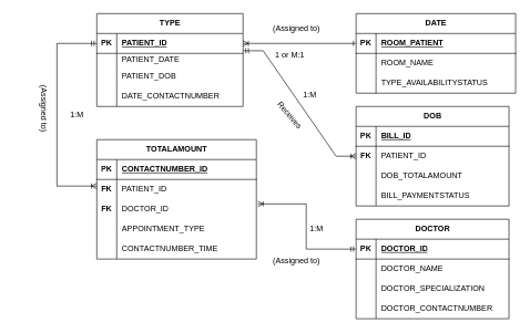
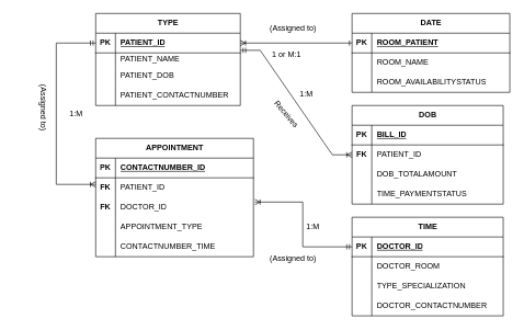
  <mxCell id="0" />
  <mxCell id="1" parent="0" />
- <mxCell id="2" value="TOTALAMOUNT" style="shape=table;startSize=30;container=1;collapsible=1;childLayout=tableLayout;fixedRows=1;rowLines=0;fontStyle=1;align=center;resizeLast=1;html=1;" vertex="1" parent="1"><mxGeometry x="145" y="210" width="240" height="180" as="geometry" /></mxCell>
+ <mxCell id="2" value="APPOINTMENT" style="shape=table;startSize=30;container=1;collapsible=1;childLayout=tableLayout;fixedRows=1;rowLines=0;fontStyle=1;align=center;resizeLast=1;html=1;" vertex="1" parent="1"><mxGeometry x="145" y="210" width="240" height="180" as="geometry" /></mxCell>
  <mxCell id="3" value="" style="shape=tableRow;horizontal=0;startSize=0;swimlaneHead=0;swimlaneBody=0;fillColor=none;collapsible=0;dropTarget=0;points=[[0,0.5],[1,0.5]];portConstraint=eastwest;top=0;left=0;right=0;bottom=1;" vertex="1" parent="2"><mxGeometry y="30" width="240" height="30" as="geometry" /></mxCell>
  <mxCell id="4" value="PK" style="shape=partialRectangle;connectable=0;fillColor=none;top=0;left=0;bottom=0;right=0;fontStyle=1;overflow=hidden;whiteSpace=wrap;html=1;" vertex="1" parent="3"><mxGeometry width="30" height="30" as="geometry"><mxRectangle width="30" height="30" as="alternateBounds" /></mxGeometry></mxCell>
  <mxCell id="5" value="CONTACTNUMBER_ID" style="shape=partialRectangle;connectable=0;fillColor=none;top=0;left=0;bottom=0;right=0;align=left;spacingLeft=6;fontStyle=5;overflow=hidden;whiteSpace=wrap;html=1;" vertex="1" parent="3"><mxGeometry x="30" width="210" height="30" as="geometry"><mxRectangle width="210" height="30" as="alternateBounds" /></mxGeometry></mxCell>
  <mxCell id="6" value="" style="shape=tableRow;horizontal=0;startSize=0;swimlaneHead=0;swimlaneBody=0;fillColor=none;collapsible=0;dropTarget=0;points=[[0,0.5],[1,0.5]];portConstraint=eastwest;top=0;left=0;right=0;bottom=0;" vertex="1" parent="2"><mxGeometry y="60" width="240" height="30" as="geometry" /></mxCell>
  <mxCell id="7" value="&lt;b&gt;FK&lt;/b&gt;" style="shape=partialRectangle;connectable=0;fillColor=none;top=0;left=0;bottom=0;right=0;editable=1;overflow=hidden;whiteSpace=wrap;html=1;" vertex="1" parent="6"><mxGeometry width="30" height="30" as="geometry"><mxRectangle width="30" height="30" as="alternateBounds" /></mxGeometry></mxCell>
  <mxCell id="8" value="PATIENT_ID" style="shape=partialRectangle;connectable=0;fillColor=none;top=0;left=0;bottom=0;right=0;align=left;spacingLeft=6;overflow=hidden;whiteSpace=wrap;html=1;" vertex="1" parent="6"><mxGeometry x="30" width="210" height="30" as="geometry"><mxRectangle width="210" height="30" as="alternateBounds" /></mxGeometry></mxCell>
  <mxCell id="9" value="" style="shape=tableRow;horizontal=0;startSize=0;swimlaneHead=0;swimlaneBody=0;fillColor=none;collapsible=0;dropTarget=0;points=[[0,0.5],[1,0.5]];portConstraint=eastwest;top=0;left=0;right=0;bottom=0;" vertex="1" parent="2"><mxGeometry y="90" width="240" height="30" as="geometry" /></mxCell>
  <mxCell id="10" value="&lt;b&gt;FK&lt;/b&gt;" style="shape=partialRectangle;connectable=0;fillColor=none;top=0;left=0;bottom=0;right=0;editable=1;overflow=hidden;whiteSpace=wrap;html=1;" vertex="1" parent="9"><mxGeometry width="30" height="30" as="geometry"><mxRectangle width="30" height="30" as="alternateBounds" /></mxGeometry></mxCell>
  <mxCell id="11" value="DOCTOR_ID" style="shape=partialRectangle;connectable=0;fillColor=none;top=0;left=0;bottom=0;right=0;align=left;spacingLeft=6;overflow=hidden;whiteSpace=wrap;html=1;" vertex="1" parent="9"><mxGeometry x="30" width="210" height="30" as="geometry"><mxRectangle width="210" height="30" as="alternateBounds" /></mxGeometry></mxCell>
  <mxCell id="12" value="" style="shape=tableRow;horizontal=0;startSize=0;swimlaneHead=0;swimlaneBody=0;fillColor=none;collapsible=0;dropTarget=0;points=[[0,0.5],[1,0.5]];portConstraint=eastwest;top=0;left=0;right=0;bottom=0;" vertex="1" parent="2"><mxGeometry y="120" width="240" height="30" as="geometry" /></mxCell>
  <mxCell id="13" value="" style="shape=partialRectangle;connectable=0;fillColor=none;top=0;left=0;bottom=0;right=0;editable=1;overflow=hidden;whiteSpace=wrap;html=1;" vertex="1" parent="12"><mxGeometry width="30" height="30" as="geometry"><mxRectangle width="30" height="30" as="alternateBounds" /></mxGeometry></mxCell>
  <mxCell id="14" value="APPOINTMENT_TYPE" style="shape=partialRectangle;connectable=0;fillColor=none;top=0;left=0;bottom=0;right=0;align=left;spacingLeft=6;overflow=hidden;whiteSpace=wrap;html=1;" vertex="1" parent="12"><mxGeometry x="30" width="210" height="30" as="geometry"><mxRectangle width="210" height="30" as="alternateBounds" /></mxGeometry></mxCell>
  <mxCell id="15" value="" style="shape=tableRow;horizontal=0;startSize=0;swimlaneHead=0;swimlaneBody=0;fillColor=none;collapsible=0;dropTarget=0;points=[[0,0.5],[1,0.5]];portConstraint=eastwest;top=0;left=0;right=0;bottom=0;" vertex="1" parent="2"><mxGeometry y="150" width="240" height="30" as="geometry" /></mxCell>
  <mxCell id="16" value="" style="shape=partialRectangle;connectable=0;fillColor=none;top=0;left=0;bottom=0;right=0;editable=1;overflow=hidden;whiteSpace=wrap;html=1;" vertex="1" parent="15"><mxGeometry width="30" height="30" as="geometry"><mxRectangle width="30" height="30" as="alternateBounds" /></mxGeometry></mxCell>
  <mxCell id="17" value="CONTACTNUMBER_TIME" style="shape=partialRectangle;connectable=0;fillColor=none;top=0;left=0;bottom=0;right=0;align=left;spacingLeft=6;overflow=hidden;whiteSpace=wrap;html=1;" vertex="1" parent="15"><mxGeometry x="30" width="210" height="30" as="geometry"><mxRectangle width="210" height="30" as="alternateBounds" /></mxGeometry></mxCell>
  <mxCell id="18" value="TYPE" style="shape=table;startSize=30;container=1;collapsible=1;childLayout=tableLayout;fixedRows=1;rowLines=0;fontStyle=1;align=center;resizeLast=1;html=1;" vertex="1" parent="1"><mxGeometry x="145" y="20" width="220" height="140" as="geometry" /></mxCell>
  <mxCell id="19" value="" style="shape=tableRow;horizontal=0;startSize=0;swimlaneHead=0;swimlaneBody=0;fillColor=none;collapsible=0;dropTarget=0;points=[[0,0.5],[1,0.5]];portConstraint=eastwest;top=0;left=0;right=0;bottom=1;" vertex="1" parent="18"><mxGeometry y="30" width="220" height="30" as="geometry" /></mxCell>
  <mxCell id="20" value="PK" style="shape=partialRectangle;connectable=0;fillColor=none;top=0;left=0;bottom=0;right=0;fontStyle=1;overflow=hidden;whiteSpace=wrap;html=1;" vertex="1" parent="19"><mxGeometry width="30" height="30" as="geometry"><mxRectangle width="30" height="30" as="alternateBounds" /></mxGeometry></mxCell>
  <mxCell id="21" value="PATIENT_ID" style="shape=partialRectangle;connectable=0;fillColor=none;top=0;left=0;bottom=0;right=0;align=left;spacingLeft=6;fontStyle=5;overflow=hidden;whiteSpace=wrap;html=1;" vertex="1" parent="19"><mxGeometry x="30" width="190" height="30" as="geometry"><mxRectangle width="190" height="30" as="alternateBounds" /></mxGeometry></mxCell>
  <mxCell id="22" value="" style="shape=tableRow;horizontal=0;startSize=0;swimlaneHead=0;swimlaneBody=0;fillColor=none;collapsible=0;dropTarget=0;points=[[0,0.5],[1,0.5]];portConstraint=eastwest;top=0;left=0;right=0;bottom=0;" vertex="1" parent="18"><mxGeometry y="60" width="220" height="20" as="geometry" /></mxCell>
  <mxCell id="23" value="" style="shape=partialRectangle;connectable=0;fillColor=none;top=0;left=0;bottom=0;right=0;editable=1;overflow=hidden;whiteSpace=wrap;html=1;" vertex="1" parent="22"><mxGeometry width="30" height="20" as="geometry"><mxRectangle width="30" height="20" as="alternateBounds" /></mxGeometry></mxCell>
- <mxCell id="24" value="PATIENT_DATE" style="shape=partialRectangle;connectable=0;fillColor=none;top=0;left=0;bottom=0;right=0;align=left;spacingLeft=6;overflow=hidden;whiteSpace=wrap;html=1;" vertex="1" parent="22"><mxGeometry x="30" width="190" height="20" as="geometry"><mxRectangle width="190" height="20" as="alternateBounds" /></mxGeometry></mxCell>
+ <mxCell id="24" value="PATIENT_NAME" style="shape=partialRectangle;connectable=0;fillColor=none;top=0;left=0;bottom=0;right=0;align=left;spacingLeft=6;overflow=hidden;whiteSpace=wrap;html=1;" vertex="1" parent="22"><mxGeometry x="30" width="190" height="20" as="geometry"><mxRectangle width="190" height="20" as="alternateBounds" /></mxGeometry></mxCell>
  <mxCell id="25" value="" style="shape=tableRow;horizontal=0;startSize=0;swimlaneHead=0;swimlaneBody=0;fillColor=none;collapsible=0;dropTarget=0;points=[[0,0.5],[1,0.5]];portConstraint=eastwest;top=0;left=0;right=0;bottom=0;" vertex="1" parent="18"><mxGeometry y="80" width="220" height="30" as="geometry" /></mxCell>
  <mxCell id="26" value="" style="shape=partialRectangle;connectable=0;fillColor=none;top=0;left=0;bottom=0;right=0;editable=1;overflow=hidden;whiteSpace=wrap;html=1;" vertex="1" parent="25"><mxGeometry width="30" height="30" as="geometry"><mxRectangle width="30" height="30" as="alternateBounds" /></mxGeometry></mxCell>
  <mxCell id="27" value="PATIENT_DOB" style="shape=partialRectangle;connectable=0;fillColor=none;top=0;left=0;bottom=0;right=0;align=left;spacingLeft=6;overflow=hidden;whiteSpace=wrap;html=1;" vertex="1" parent="25"><mxGeometry x="30" width="190" height="30" as="geometry"><mxRectangle width="190" height="30" as="alternateBounds" /></mxGeometry></mxCell>
  <mxCell id="28" value="" style="shape=tableRow;horizontal=0;startSize=0;swimlaneHead=0;swimlaneBody=0;fillColor=none;collapsible=0;dropTarget=0;points=[[0,0.5],[1,0.5]];portConstraint=eastwest;top=0;left=0;right=0;bottom=0;" vertex="1" parent="18"><mxGeometry y="110" width="220" height="30" as="geometry" /></mxCell>
  <mxCell id="29" value="" style="shape=partialRectangle;connectable=0;fillColor=none;top=0;left=0;bottom=0;right=0;editable=1;overflow=hidden;whiteSpace=wrap;html=1;" vertex="1" parent="28"><mxGeometry width="30" height="30" as="geometry"><mxRectangle width="30" height="30" as="alternateBounds" /></mxGeometry></mxCell>
- <mxCell id="30" value="DATE_CONTACTNUMBER" style="shape=partialRectangle;connectable=0;fillColor=none;top=0;left=0;bottom=0;right=0;align=left;spacingLeft=6;overflow=hidden;whiteSpace=wrap;html=1;" vertex="1" parent="28"><mxGeometry x="30" width="190" height="30" as="geometry"><mxRectangle width="190" height="30" as="alternateBounds" /></mxGeometry></mxCell>
- <mxCell id="31" value="DOCTOR" style="shape=table;startSize=30;container=1;collapsible=1;childLayout=tableLayout;fixedRows=1;rowLines=0;fontStyle=1;align=center;resizeLast=1;html=1;" vertex="1" parent="1"><mxGeometry x="535" y="330" width="230" height="150" as="geometry" /></mxCell>
+ <mxCell id="30" value="PATIENT_CONTACTNUMBER" style="shape=partialRectangle;connectable=0;fillColor=none;top=0;left=0;bottom=0;right=0;align=left;spacingLeft=6;overflow=hidden;whiteSpace=wrap;html=1;" vertex="1" parent="28"><mxGeometry x="30" width="190" height="30" as="geometry"><mxRectangle width="190" height="30" as="alternateBounds" /></mxGeometry></mxCell>
+ <mxCell id="31" value="TIME" style="shape=table;startSize=30;container=1;collapsible=1;childLayout=tableLayout;fixedRows=1;rowLines=0;fontStyle=1;align=center;resizeLast=1;html=1;" vertex="1" parent="1"><mxGeometry x="535" y="330" width="230" height="150" as="geometry" /></mxCell>
  <mxCell id="32" value="" style="shape=tableRow;horizontal=0;startSize=0;swimlaneHead=0;swimlaneBody=0;fillColor=none;collapsible=0;dropTarget=0;points=[[0,0.5],[1,0.5]];portConstraint=eastwest;top=0;left=0;right=0;bottom=1;" vertex="1" parent="31"><mxGeometry y="30" width="230" height="30" as="geometry" /></mxCell>
  <mxCell id="33" value="PK" style="shape=partialRectangle;connectable=0;fillColor=none;top=0;left=0;bottom=0;right=0;fontStyle=1;overflow=hidden;whiteSpace=wrap;html=1;" vertex="1" parent="32"><mxGeometry width="30" height="30" as="geometry"><mxRectangle width="30" height="30" as="alternateBounds" /></mxGeometry></mxCell>
  <mxCell id="34" value="DOCTOR_ID" style="shape=partialRectangle;connectable=0;fillColor=none;top=0;left=0;bottom=0;right=0;align=left;spacingLeft=6;fontStyle=5;overflow=hidden;whiteSpace=wrap;html=1;" vertex="1" parent="32"><mxGeometry x="30" width="200" height="30" as="geometry"><mxRectangle width="200" height="30" as="alternateBounds" /></mxGeometry></mxCell>
  <mxCell id="35" value="" style="shape=tableRow;horizontal=0;startSize=0;swimlaneHead=0;swimlaneBody=0;fillColor=none;collapsible=0;dropTarget=0;points=[[0,0.5],[1,0.5]];portConstraint=eastwest;top=0;left=0;right=0;bottom=0;" vertex="1" parent="31"><mxGeometry y="60" width="230" height="30" as="geometry" /></mxCell>
  <mxCell id="36" value="" style="shape=partialRectangle;connectable=0;fillColor=none;top=0;left=0;bottom=0;right=0;editable=1;overflow=hidden;whiteSpace=wrap;html=1;" vertex="1" parent="35"><mxGeometry width="30" height="30" as="geometry"><mxRectangle width="30" height="30" as="alternateBounds" /></mxGeometry></mxCell>
- <mxCell id="37" value="DOCTOR_NAME" style="shape=partialRectangle;connectable=0;fillColor=none;top=0;left=0;bottom=0;right=0;align=left;spacingLeft=6;overflow=hidden;whiteSpace=wrap;html=1;" vertex="1" parent="35"><mxGeometry x="30" width="200" height="30" as="geometry"><mxRectangle width="200" height="30" as="alternateBounds" /></mxGeometry></mxCell>
+ <mxCell id="37" value="DOCTOR_ROOM" style="shape=partialRectangle;connectable=0;fillColor=none;top=0;left=0;bottom=0;right=0;align=left;spacingLeft=6;overflow=hidden;whiteSpace=wrap;html=1;" vertex="1" parent="35"><mxGeometry x="30" width="200" height="30" as="geometry"><mxRectangle width="200" height="30" as="alternateBounds" /></mxGeometry></mxCell>
  <mxCell id="38" value="" style="shape=tableRow;horizontal=0;startSize=0;swimlaneHead=0;swimlaneBody=0;fillColor=none;collapsible=0;dropTarget=0;points=[[0,0.5],[1,0.5]];portConstraint=eastwest;top=0;left=0;right=0;bottom=0;" vertex="1" parent="31"><mxGeometry y="90" width="230" height="30" as="geometry" /></mxCell>
  <mxCell id="39" value="" style="shape=partialRectangle;connectable=0;fillColor=none;top=0;left=0;bottom=0;right=0;editable=1;overflow=hidden;whiteSpace=wrap;html=1;" vertex="1" parent="38"><mxGeometry width="30" height="30" as="geometry"><mxRectangle width="30" height="30" as="alternateBounds" /></mxGeometry></mxCell>
- <mxCell id="40" value="DOCTOR_SPECIALIZATION" style="shape=partialRectangle;connectable=0;fillColor=none;top=0;left=0;bottom=0;right=0;align=left;spacingLeft=6;overflow=hidden;whiteSpace=wrap;html=1;" vertex="1" parent="38"><mxGeometry x="30" width="200" height="30" as="geometry"><mxRectangle width="200" height="30" as="alternateBounds" /></mxGeometry></mxCell>
+ <mxCell id="40" value="TYPE_SPECIALIZATION" style="shape=partialRectangle;connectable=0;fillColor=none;top=0;left=0;bottom=0;right=0;align=left;spacingLeft=6;overflow=hidden;whiteSpace=wrap;html=1;" vertex="1" parent="38"><mxGeometry x="30" width="200" height="30" as="geometry"><mxRectangle width="200" height="30" as="alternateBounds" /></mxGeometry></mxCell>
  <mxCell id="41" value="" style="shape=tableRow;horizontal=0;startSize=0;swimlaneHead=0;swimlaneBody=0;fillColor=none;collapsible=0;dropTarget=0;points=[[0,0.5],[1,0.5]];portConstraint=eastwest;top=0;left=0;right=0;bottom=0;" vertex="1" parent="31"><mxGeometry y="120" width="230" height="30" as="geometry" /></mxCell>
  <mxCell id="42" value="" style="shape=partialRectangle;connectable=0;fillColor=none;top=0;left=0;bottom=0;right=0;editable=1;overflow=hidden;whiteSpace=wrap;html=1;" vertex="1" parent="41"><mxGeometry width="30" height="30" as="geometry"><mxRectangle width="30" height="30" as="alternateBounds" /></mxGeometry></mxCell>
  <mxCell id="43" value="DOCTOR_CONTACTNUMBER" style="shape=partialRectangle;connectable=0;fillColor=none;top=0;left=0;bottom=0;right=0;align=left;spacingLeft=6;overflow=hidden;whiteSpace=wrap;html=1;" vertex="1" parent="41"><mxGeometry x="30" width="200" height="30" as="geometry"><mxRectangle width="200" height="30" as="alternateBounds" /></mxGeometry></mxCell>
  <mxCell id="44" value="DATE" style="shape=table;startSize=30;container=1;collapsible=1;childLayout=tableLayout;fixedRows=1;rowLines=0;fontStyle=1;align=center;resizeLast=1;html=1;" vertex="1" parent="1"><mxGeometry x="535" y="20" width="240" height="120" as="geometry" /></mxCell>
  <mxCell id="45" value="" style="shape=tableRow;horizontal=0;startSize=0;swimlaneHead=0;swimlaneBody=0;fillColor=none;collapsible=0;dropTarget=0;points=[[0,0.5],[1,0.5]];portConstraint=eastwest;top=0;left=0;right=0;bottom=1;" vertex="1" parent="44"><mxGeometry y="30" width="240" height="30" as="geometry" /></mxCell>
  <mxCell id="46" value="PK" style="shape=partialRectangle;connectable=0;fillColor=none;top=0;left=0;bottom=0;right=0;fontStyle=1;overflow=hidden;whiteSpace=wrap;html=1;" vertex="1" parent="45"><mxGeometry width="30" height="30" as="geometry"><mxRectangle width="30" height="30" as="alternateBounds" /></mxGeometry></mxCell>
  <mxCell id="47" value="ROOM_PATIENT" style="shape=partialRectangle;connectable=0;fillColor=none;top=0;left=0;bottom=0;right=0;align=left;spacingLeft=6;fontStyle=5;overflow=hidden;whiteSpace=wrap;html=1;" vertex="1" parent="45"><mxGeometry x="30" width="210" height="30" as="geometry"><mxRectangle width="210" height="30" as="alternateBounds" /></mxGeometry></mxCell>
  <mxCell id="48" value="" style="shape=tableRow;horizontal=0;startSize=0;swimlaneHead=0;swimlaneBody=0;fillColor=none;collapsible=0;dropTarget=0;points=[[0,0.5],[1,0.5]];portConstraint=eastwest;top=0;left=0;right=0;bottom=0;" vertex="1" parent="44"><mxGeometry y="60" width="240" height="30" as="geometry" /></mxCell>
  <mxCell id="49" value="" style="shape=partialRectangle;connectable=0;fillColor=none;top=0;left=0;bottom=0;right=0;editable=1;overflow=hidden;whiteSpace=wrap;html=1;" vertex="1" parent="48"><mxGeometry width="30" height="30" as="geometry"><mxRectangle width="30" height="30" as="alternateBounds" /></mxGeometry></mxCell>
  <mxCell id="50" value="ROOM_NAME" style="shape=partialRectangle;connectable=0;fillColor=none;top=0;left=0;bottom=0;right=0;align=left;spacingLeft=6;overflow=hidden;whiteSpace=wrap;html=1;" vertex="1" parent="48"><mxGeometry x="30" width="210" height="30" as="geometry"><mxRectangle width="210" height="30" as="alternateBounds" /></mxGeometry></mxCell>
  <mxCell id="51" value="" style="shape=tableRow;horizontal=0;startSize=0;swimlaneHead=0;swimlaneBody=0;fillColor=none;collapsible=0;dropTarget=0;points=[[0,0.5],[1,0.5]];portConstraint=eastwest;top=0;left=0;right=0;bottom=0;" vertex="1" parent="44"><mxGeometry y="90" width="240" height="30" as="geometry" /></mxCell>
  <mxCell id="52" value="" style="shape=partialRectangle;connectable=0;fillColor=none;top=0;left=0;bottom=0;right=0;editable=1;overflow=hidden;whiteSpace=wrap;html=1;" vertex="1" parent="51"><mxGeometry width="30" height="30" as="geometry"><mxRectangle width="30" height="30" as="alternateBounds" /></mxGeometry></mxCell>
- <mxCell id="53" value="TYPE_AVAILABILITYSTATUS" style="shape=partialRectangle;connectable=0;fillColor=none;top=0;left=0;bottom=0;right=0;align=left;spacingLeft=6;overflow=hidden;whiteSpace=wrap;html=1;" vertex="1" parent="51"><mxGeometry x="30" width="210" height="30" as="geometry"><mxRectangle width="210" height="30" as="alternateBounds" /></mxGeometry></mxCell>
+ <mxCell id="53" value="ROOM_AVAILABILITYSTATUS" style="shape=partialRectangle;connectable=0;fillColor=none;top=0;left=0;bottom=0;right=0;align=left;spacingLeft=6;overflow=hidden;whiteSpace=wrap;html=1;" vertex="1" parent="51"><mxGeometry x="30" width="210" height="30" as="geometry"><mxRectangle width="210" height="30" as="alternateBounds" /></mxGeometry></mxCell>
  <mxCell id="54" value="DOB" style="shape=table;startSize=30;container=1;collapsible=1;childLayout=tableLayout;fixedRows=1;rowLines=0;fontStyle=1;align=center;resizeLast=1;html=1;" vertex="1" parent="1"><mxGeometry x="535" y="160" width="230" height="150" as="geometry" /></mxCell>
  <mxCell id="55" value="" style="shape=tableRow;horizontal=0;startSize=0;swimlaneHead=0;swimlaneBody=0;fillColor=none;collapsible=0;dropTarget=0;points=[[0,0.5],[1,0.5]];portConstraint=eastwest;top=0;left=0;right=0;bottom=1;" vertex="1" parent="54"><mxGeometry y="30" width="230" height="30" as="geometry" /></mxCell>
  <mxCell id="56" value="PK" style="shape=partialRectangle;connectable=0;fillColor=none;top=0;left=0;bottom=0;right=0;fontStyle=1;overflow=hidden;whiteSpace=wrap;html=1;" vertex="1" parent="55"><mxGeometry width="30" height="30" as="geometry"><mxRectangle width="30" height="30" as="alternateBounds" /></mxGeometry></mxCell>
  <mxCell id="57" value="BILL_ID" style="shape=partialRectangle;connectable=0;fillColor=none;top=0;left=0;bottom=0;right=0;align=left;spacingLeft=6;fontStyle=5;overflow=hidden;whiteSpace=wrap;html=1;" vertex="1" parent="55"><mxGeometry x="30" width="200" height="30" as="geometry"><mxRectangle width="200" height="30" as="alternateBounds" /></mxGeometry></mxCell>
  <mxCell id="58" value="" style="shape=tableRow;horizontal=0;startSize=0;swimlaneHead=0;swimlaneBody=0;fillColor=none;collapsible=0;dropTarget=0;points=[[0,0.5],[1,0.5]];portConstraint=eastwest;top=0;left=0;right=0;bottom=0;" vertex="1" parent="54"><mxGeometry y="60" width="230" height="30" as="geometry" /></mxCell>
  <mxCell id="59" value="&lt;b&gt;FK&lt;/b&gt;" style="shape=partialRectangle;connectable=0;fillColor=none;top=0;left=0;bottom=0;right=0;editable=1;overflow=hidden;whiteSpace=wrap;html=1;" vertex="1" parent="58"><mxGeometry width="30" height="30" as="geometry"><mxRectangle width="30" height="30" as="alternateBounds" /></mxGeometry></mxCell>
  <mxCell id="60" value="PATIENT_ID" style="shape=partialRectangle;connectable=0;fillColor=none;top=0;left=0;bottom=0;right=0;align=left;spacingLeft=6;overflow=hidden;whiteSpace=wrap;html=1;" vertex="1" parent="58"><mxGeometry x="30" width="200" height="30" as="geometry"><mxRectangle width="200" height="30" as="alternateBounds" /></mxGeometry></mxCell>
  <mxCell id="61" value="" style="shape=tableRow;horizontal=0;startSize=0;swimlaneHead=0;swimlaneBody=0;fillColor=none;collapsible=0;dropTarget=0;points=[[0,0.5],[1,0.5]];portConstraint=eastwest;top=0;left=0;right=0;bottom=0;" vertex="1" parent="54"><mxGeometry y="90" width="230" height="30" as="geometry" /></mxCell>
  <mxCell id="62" value="" style="shape=partialRectangle;connectable=0;fillColor=none;top=0;left=0;bottom=0;right=0;editable=1;overflow=hidden;whiteSpace=wrap;html=1;" vertex="1" parent="61"><mxGeometry width="30" height="30" as="geometry"><mxRectangle width="30" height="30" as="alternateBounds" /></mxGeometry></mxCell>
  <mxCell id="63" value="DOB_TOTALAMOUNT" style="shape=partialRectangle;connectable=0;fillColor=none;top=0;left=0;bottom=0;right=0;align=left;spacingLeft=6;overflow=hidden;whiteSpace=wrap;html=1;" vertex="1" parent="61"><mxGeometry x="30" width="200" height="30" as="geometry"><mxRectangle width="200" height="30" as="alternateBounds" /></mxGeometry></mxCell>
  <mxCell id="64" value="" style="shape=tableRow;horizontal=0;startSize=0;swimlaneHead=0;swimlaneBody=0;fillColor=none;collapsible=0;dropTarget=0;points=[[0,0.5],[1,0.5]];portConstraint=eastwest;top=0;left=0;right=0;bottom=0;" vertex="1" parent="54"><mxGeometry y="120" width="230" height="30" as="geometry" /></mxCell>
  <mxCell id="65" value="" style="shape=partialRectangle;connectable=0;fillColor=none;top=0;left=0;bottom=0;right=0;editable=1;overflow=hidden;whiteSpace=wrap;html=1;" vertex="1" parent="64"><mxGeometry width="30" height="30" as="geometry"><mxRectangle width="30" height="30" as="alternateBounds" /></mxGeometry></mxCell>
- <mxCell id="66" value="BILL_PAYMENTSTATUS" style="shape=partialRectangle;connectable=0;fillColor=none;top=0;left=0;bottom=0;right=0;align=left;spacingLeft=6;overflow=hidden;whiteSpace=wrap;html=1;" vertex="1" parent="64"><mxGeometry x="30" width="200" height="30" as="geometry"><mxRectangle width="200" height="30" as="alternateBounds" /></mxGeometry></mxCell>
+ <mxCell id="66" value="TIME_PAYMENTSTATUS" style="shape=partialRectangle;connectable=0;fillColor=none;top=0;left=0;bottom=0;right=0;align=left;spacingLeft=6;overflow=hidden;whiteSpace=wrap;html=1;" vertex="1" parent="64"><mxGeometry x="30" width="200" height="30" as="geometry"><mxRectangle width="200" height="30" as="alternateBounds" /></mxGeometry></mxCell>
  <mxCell id="67" value="" style="fontSize=12;html=1;endArrow=ERoneToMany;rounded=0;entryX=0;entryY=0.5;entryDx=0;entryDy=0;exitX=0;exitY=0.5;exitDx=0;exitDy=0;edgeStyle=orthogonalEdgeStyle;endFill=0;startArrow=ERmandOne;startFill=0;" edge="1" parent="1" source="19"><mxGeometry width="100" height="100" relative="1" as="geometry"><mxPoint x="145" y="90" as="sourcePoint" /><mxPoint x="145" y="280" as="targetPoint" /><Array as="points"><mxPoint x="85" y="65" /><mxPoint x="85" y="280" /></Array></mxGeometry></mxCell>
  <mxCell id="68" value="1:M" style="text;html=1;align=center;verticalAlign=middle;resizable=0;points=[];autosize=1;strokeColor=none;fillColor=none;" vertex="1" parent="1"><mxGeometry x="95" y="158" width="40" height="30" as="geometry" /></mxCell>
  <mxCell id="69" value="" style="fontSize=12;html=1;endArrow=ERoneToMany;rounded=0;startArrow=ERmandOne;startFill=0;endFill=0;edgeStyle=orthogonalEdgeStyle;entryX=1.009;entryY=0.23;entryDx=0;entryDy=0;exitX=0;exitY=0.5;exitDx=0;exitDy=0;entryPerimeter=0;" edge="1" parent="1" source="32" target="9"><mxGeometry width="100" height="100" relative="1" as="geometry"><mxPoint x="564.08" y="370" as="sourcePoint" /><mxPoint x="395" y="307.11" as="targetPoint" /></mxGeometry></mxCell>
  <mxCell id="70" value="" style="edgeStyle=orthogonalEdgeStyle;fontSize=12;html=1;endArrow=ERoneToMany;rounded=0;entryX=1;entryY=0.5;entryDx=0;entryDy=0;exitX=0;exitY=0.5;exitDx=0;exitDy=0;startArrow=ERone;startFill=0;" edge="1" parent="1" source="45" target="19"><mxGeometry width="100" height="100" relative="1" as="geometry"><mxPoint x="445" y="160" as="sourcePoint" /><mxPoint x="355" y="210" as="targetPoint" /></mxGeometry></mxCell>
  <mxCell id="71" value="" style="edgeStyle=entityRelationEdgeStyle;fontSize=12;html=1;endArrow=ERoneToMany;rounded=0;entryX=0;entryY=0.5;entryDx=0;entryDy=0;exitX=1.001;exitY=0.867;exitDx=0;exitDy=0;exitPerimeter=0;startArrow=ERmandOne;startFill=0;endFill=0;" edge="1" parent="1" source="19" target="58"><mxGeometry width="100" height="100" relative="1" as="geometry"><mxPoint x="255" y="310" as="sourcePoint" /><mxPoint x="355" y="210" as="targetPoint" /></mxGeometry></mxCell>
  <mxCell id="72" value="1 or M:1" style="text;html=1;align=center;verticalAlign=middle;resizable=0;points=[];autosize=1;strokeColor=none;fillColor=none;" vertex="1" parent="1"><mxGeometry x="400" y="68" width="70" height="30" as="geometry" /></mxCell>
  <mxCell id="73" value="1:M" style="text;html=1;align=center;verticalAlign=middle;resizable=0;points=[];autosize=1;strokeColor=none;fillColor=none;" vertex="1" parent="1"><mxGeometry x="445" y="128" width="40" height="30" as="geometry" /></mxCell>
  <mxCell id="74" value="1:M" style="text;html=1;align=center;verticalAlign=middle;resizable=0;points=[];autosize=1;strokeColor=none;fillColor=none;" vertex="1" parent="1"><mxGeometry x="455" y="330" width="40" height="30" as="geometry" /></mxCell>
  <mxCell id="75" value="(Assigned to)" style="text;html=1;align=center;verticalAlign=middle;resizable=0;points=[];autosize=1;strokeColor=none;fillColor=none;" vertex="1" parent="1"><mxGeometry x="400" y="28" width="90" height="30" as="geometry" /></mxCell>
  <mxCell id="76" value="(Assigned to)" style="text;html=1;align=center;verticalAlign=middle;resizable=0;points=[];autosize=1;strokeColor=none;fillColor=none;rotation=90;" vertex="1" parent="1"><mxGeometry x="20" y="148" width="90" height="30" as="geometry" /></mxCell>
  <mxCell id="77" value="(Assigned to)" style="text;html=1;align=center;verticalAlign=middle;resizable=0;points=[];autosize=1;strokeColor=none;fillColor=none;" vertex="1" parent="1"><mxGeometry x="400" y="378" width="90" height="30" as="geometry" /></mxCell>
  <mxCell id="78" value="Receives" style="text;html=1;align=center;verticalAlign=middle;resizable=0;points=[];autosize=1;strokeColor=none;fillColor=none;rotation=50;" vertex="1" parent="1"><mxGeometry x="400" y="158" width="70" height="30" as="geometry" /></mxCell>
